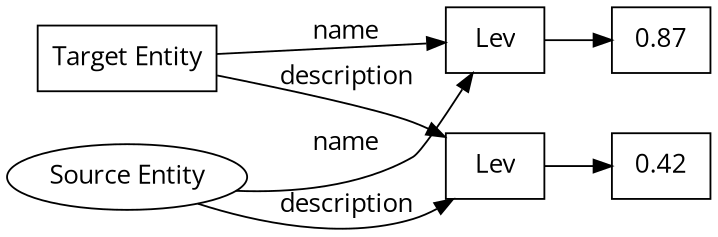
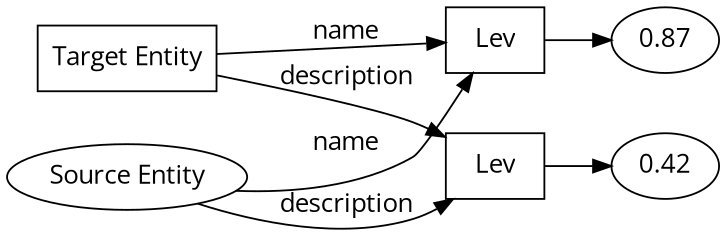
  digraph {
    fontname="Open Sans"
    rankdir=LR
    node [fontname="Open Sans"]
    edge [fontname="Open Sans"]
    n1 [label="Target Entity" shape=box]
    n2 [label="Source Entity"]
    n3 [label=Lev shape=box]
    n4 [label=Lev shape=box]
-   0.87 [shape=box]
-   0.42 [shape=box]
+   0.87
+   0.42
    subgraph sub_1 {
      rank=same
      n1
      n2
    }
    n1 -> n3 [label=name]
    n1 -> n4 [label=description]
    n2 -> n3 [label=name]
    n2 -> n4 [label=description]
    n3 -> 0.87
    n4 -> 0.42
  }
